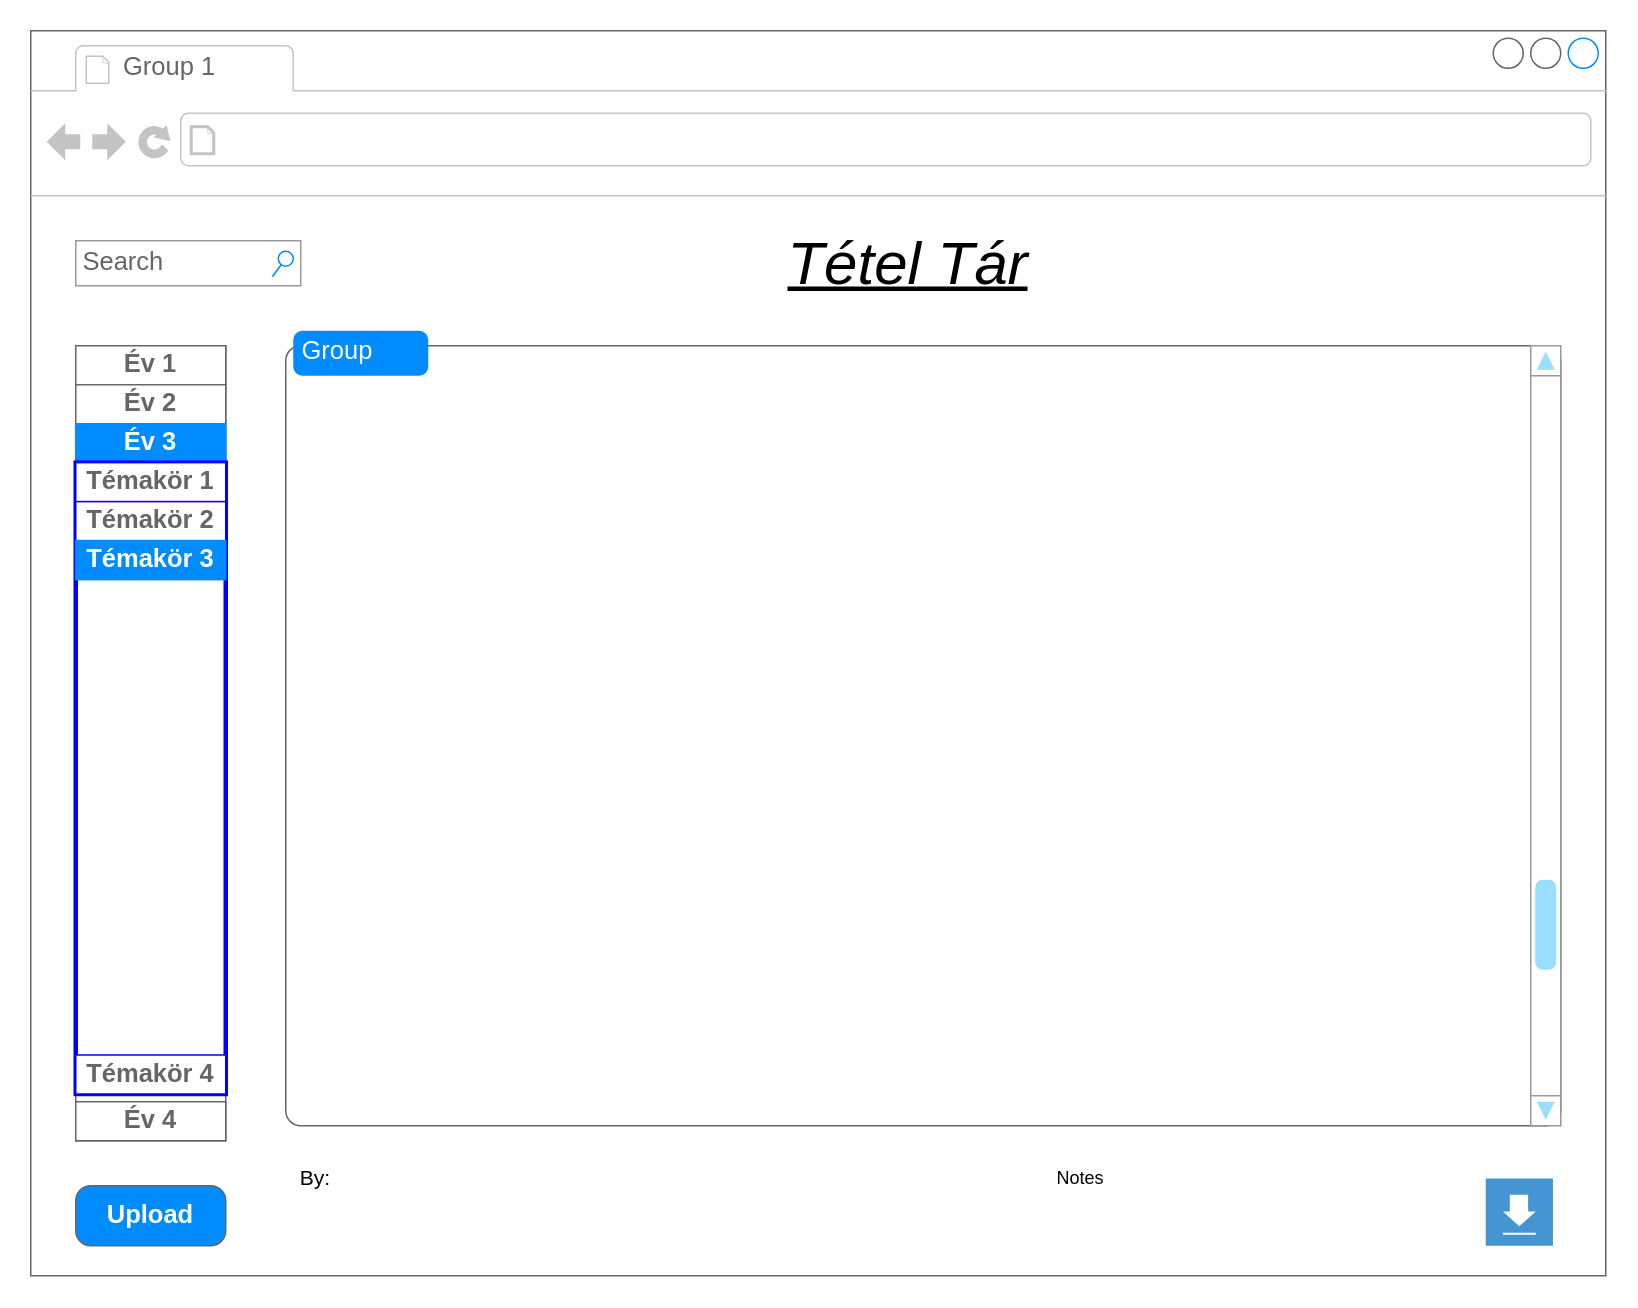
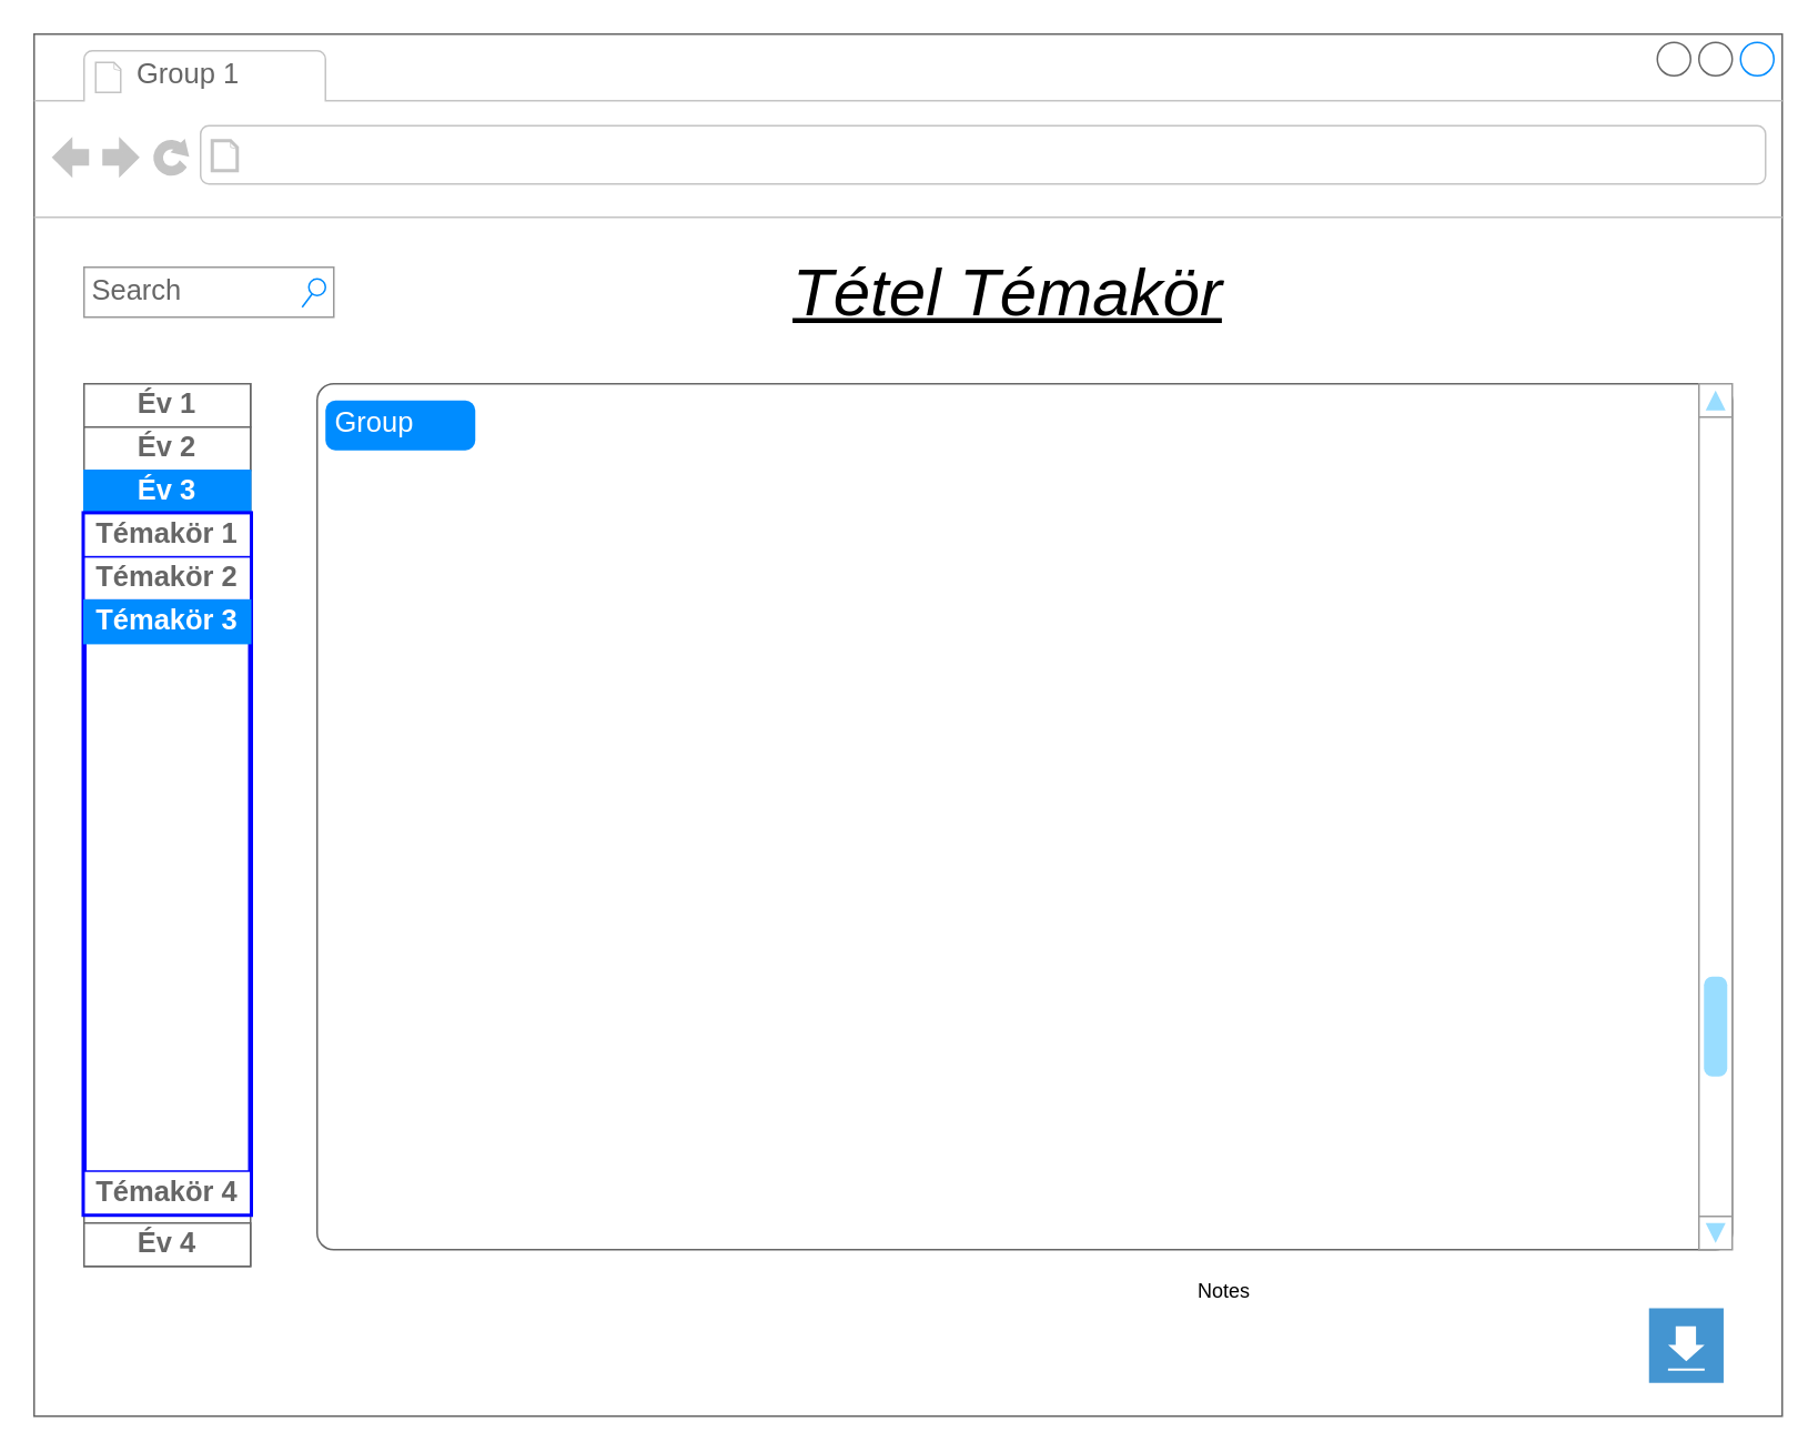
  <mxCell id="0" />
  <mxCell id="1" parent="0" />
  <mxCell id="2" value="" style="strokeWidth=1;shadow=0;dashed=0;align=center;html=1;shape=mxgraph.mockup.containers.browserWindow;rSize=0;strokeColor=#666666;mainText=,;recursiveResize=0;rounded=0;labelBackgroundColor=none;fontFamily=Verdana;fontSize=12" parent="1" vertex="1"><mxGeometry x="20" y="20" width="1050" height="830" as="geometry" /></mxCell>
  <mxCell id="3" value="Group 1" style="strokeWidth=1;shadow=0;dashed=0;align=center;html=1;shape=mxgraph.mockup.containers.anchor;fontSize=17;fontColor=#666666;align=left;" parent="2" vertex="1"><mxGeometry x="60" y="12" width="110" height="26" as="geometry" /></mxCell>
  <mxCell id="4" value="" style="strokeWidth=1;shadow=0;dashed=0;align=center;html=1;shape=mxgraph.mockup.containers.rrect;rSize=0;strokeColor=#666666;" vertex="1" parent="2"><mxGeometry x="30" y="210" width="100" height="530" as="geometry" /></mxCell>
  <mxCell id="5" value="Év 1" style="strokeColor=inherit;fillColor=inherit;gradientColor=inherit;strokeWidth=1;shadow=0;dashed=0;align=center;html=1;shape=mxgraph.mockup.containers.rrect;rSize=0;fontSize=17;fontColor=#666666;fontStyle=1;resizeWidth=1;whiteSpace=wrap;" vertex="1" parent="4"><mxGeometry width="100" height="26" relative="1" as="geometry" /></mxCell>
  <mxCell id="6" value="Év 2" style="strokeColor=inherit;fillColor=inherit;gradientColor=inherit;strokeWidth=1;shadow=0;dashed=0;align=center;html=1;shape=mxgraph.mockup.containers.rrect;rSize=0;fontSize=17;fontColor=#666666;fontStyle=1;resizeWidth=1;whiteSpace=wrap;" vertex="1" parent="4"><mxGeometry width="100" height="26" relative="1" as="geometry"><mxPoint y="26" as="offset" /></mxGeometry></mxCell>
  <mxCell id="7" value="Év 3" style="strokeWidth=1;shadow=0;dashed=0;align=center;html=1;shape=mxgraph.mockup.containers.rrect;rSize=0;fontSize=17;fontColor=#ffffff;fontStyle=1;fillColor=#008cff;strokeColor=#008cff;resizeWidth=1;whiteSpace=wrap;" vertex="1" parent="4"><mxGeometry width="100" height="26" relative="1" as="geometry"><mxPoint y="52" as="offset" /></mxGeometry></mxCell>
  <mxCell id="8" value="Év 4" style="strokeColor=inherit;fillColor=inherit;gradientColor=inherit;strokeWidth=1;shadow=0;dashed=0;align=center;html=1;shape=mxgraph.mockup.containers.rrect;rSize=0;fontSize=17;fontColor=#666666;fontStyle=1;resizeWidth=1;whiteSpace=wrap;" vertex="1" parent="4"><mxGeometry y="1" width="100" height="26" relative="1" as="geometry"><mxPoint y="-26" as="offset" /></mxGeometry></mxCell>
  <mxCell id="9" value="" style="strokeWidth=3;shadow=0;dashed=0;align=center;html=1;shape=mxgraph.mockup.containers.rrect;rSize=0;strokeColor=#0000FF;" vertex="1" parent="4"><mxGeometry y="77.941" width="100" height="420.882" as="geometry" /></mxCell>
  <mxCell id="10" value="Témakör 1" style="strokeColor=inherit;fillColor=inherit;gradientColor=inherit;strokeWidth=1;shadow=0;dashed=0;align=center;html=1;shape=mxgraph.mockup.containers.rrect;rSize=0;fontSize=17;fontColor=#666666;fontStyle=1;resizeWidth=1;whiteSpace=wrap;" vertex="1" parent="9"><mxGeometry width="100" height="26" relative="1" as="geometry" /></mxCell>
  <mxCell id="11" value="Témakör 2" style="strokeColor=inherit;fillColor=inherit;gradientColor=inherit;strokeWidth=1;shadow=0;dashed=0;align=center;html=1;shape=mxgraph.mockup.containers.rrect;rSize=0;fontSize=17;fontColor=#666666;fontStyle=1;resizeWidth=1;whiteSpace=wrap;" vertex="1" parent="9"><mxGeometry width="100" height="26" relative="1" as="geometry"><mxPoint y="26" as="offset" /></mxGeometry></mxCell>
  <mxCell id="12" value="Témakör 3" style="strokeWidth=1;shadow=0;dashed=0;align=center;html=1;shape=mxgraph.mockup.containers.rrect;rSize=0;fontSize=17;fontColor=#ffffff;fontStyle=1;fillColor=#008cff;strokeColor=#008cff;resizeWidth=1;whiteSpace=wrap;" vertex="1" parent="9"><mxGeometry width="100" height="26" relative="1" as="geometry"><mxPoint y="52" as="offset" /></mxGeometry></mxCell>
  <mxCell id="13" value="Témakör 4" style="strokeColor=inherit;fillColor=inherit;gradientColor=inherit;strokeWidth=1;shadow=0;dashed=0;align=center;html=1;shape=mxgraph.mockup.containers.rrect;rSize=0;fontSize=17;fontColor=#666666;fontStyle=1;resizeWidth=1;whiteSpace=wrap;" vertex="1" parent="9"><mxGeometry y="1" width="100" height="26" relative="1" as="geometry"><mxPoint y="-26" as="offset" /></mxGeometry></mxCell>
  <mxCell id="14" value="" style="shape=mxgraph.mockup.containers.marginRect;rectMarginTop=10;strokeColor=#666666;strokeWidth=1;dashed=0;rounded=1;arcSize=5;recursiveResize=0;html=1;whiteSpace=wrap;" vertex="1" parent="2"><mxGeometry x="170" y="200" width="850" height="530" as="geometry" /></mxCell>
- <mxCell id="15" value="Group" style="shape=rect;strokeColor=none;fillColor=#008cff;strokeWidth=1;dashed=0;rounded=1;arcSize=20;fontColor=#ffffff;fontSize=17;spacing=2;spacingTop=-2;align=left;autosize=1;spacingLeft=4;resizeWidth=0;resizeHeight=0;perimeter=none;html=1;whiteSpace=wrap;" vertex="1" parent="14"><mxGeometry x="5" width="90" height="30" as="geometry" /></mxCell>
+ <mxCell id="15" value="Group" style="shape=rect;strokeColor=none;fillColor=#008cff;strokeWidth=1;dashed=0;rounded=1;arcSize=20;fontColor=#ffffff;fontSize=17;spacing=2;spacingTop=-2;align=left;autosize=1;spacingLeft=4;resizeWidth=0;resizeHeight=0;perimeter=none;html=1;whiteSpace=wrap;" vertex="1" parent="14"><mxGeometry x="5" y="20" width="90" height="30" as="geometry" /></mxCell>
  <mxCell id="16" value="" style="verticalLabelPosition=bottom;shadow=0;dashed=0;align=center;html=1;verticalAlign=top;strokeWidth=1;shape=mxgraph.mockup.navigation.scrollBar;strokeColor=#999999;barPos=20;fillColor2=#99ddff;strokeColor2=none;direction=north;" vertex="1" parent="14"><mxGeometry x="830" y="10" width="20" height="520" as="geometry" /></mxCell>
- <mxCell id="17" value="&lt;i&gt;&lt;u&gt;&lt;font style=&quot;font-size: 40px;&quot;&gt;Tétel Tár&lt;/font&gt;&lt;/u&gt;&lt;/i&gt;" style="text;html=1;strokeColor=none;fillColor=none;align=center;verticalAlign=middle;whiteSpace=wrap;rounded=0;fontSize=38;" vertex="1" parent="2"><mxGeometry x="170" y="120" width="830" height="70" as="geometry" /></mxCell>
- <mxCell id="18" value="Upload" style="strokeWidth=1;shadow=0;dashed=0;align=center;html=1;shape=mxgraph.mockup.buttons.button;strokeColor=#666666;fontColor=#ffffff;mainText=;buttonStyle=round;fontSize=17;fontStyle=1;fillColor=#008cff;whiteSpace=wrap;" vertex="1" parent="2"><mxGeometry x="30" y="770" width="100" height="40" as="geometry" /></mxCell>
- <mxCell id="19" value="By:" style="text;html=1;strokeColor=none;fillColor=none;align=center;verticalAlign=middle;whiteSpace=wrap;rounded=0;fontSize=14;" vertex="1" parent="2"><mxGeometry x="160" y="750" width="60" height="30" as="geometry" /></mxCell>
+ <mxCell id="17" value="&lt;i&gt;&lt;u&gt;&lt;font style=&quot;font-size: 40px;&quot;&gt;Tétel Témakör&lt;/font&gt;&lt;/u&gt;&lt;/i&gt;" style="text;html=1;strokeColor=none;fillColor=none;align=center;verticalAlign=middle;whiteSpace=wrap;rounded=0;fontSize=38;" vertex="1" parent="2"><mxGeometry x="170" y="120" width="830" height="70" as="geometry" /></mxCell>
  <mxCell id="20" value="Search" style="strokeWidth=1;shadow=0;dashed=0;align=center;html=1;shape=mxgraph.mockup.forms.searchBox;strokeColor=#999999;mainText=;strokeColor2=#008cff;fontColor=#666666;fontSize=17;align=left;spacingLeft=3;whiteSpace=wrap;" vertex="1" parent="2"><mxGeometry x="30" y="140" width="150" height="30" as="geometry" /></mxCell>
  <mxCell id="21" value="" style="shadow=0;dashed=0;html=1;strokeColor=none;fillColor=#4495D1;labelPosition=center;verticalLabelPosition=bottom;verticalAlign=top;align=center;outlineConnect=0;shape=mxgraph.veeam.2d.download;" vertex="1" parent="2"><mxGeometry x="970" y="765.2" width="44.8" height="44.8" as="geometry" /></mxCell>
- <mxCell id="22" value="Notes" style="text;html=1;strokeColor=none;fillColor=none;align=center;verticalAlign=middle;whiteSpace=wrap;rounded=0;" vertex="1" parent="2"><mxGeometry x="670" y="750" width="60" height="30" as="geometry" /></mxCell>
+ <mxCell id="22" value="Notes" style="text;html=1;strokeColor=none;fillColor=none;align=center;verticalAlign=middle;whiteSpace=wrap;rounded=0;" vertex="1" parent="2"><mxGeometry x="685" y="740" width="60" height="30" as="geometry" /></mxCell>
